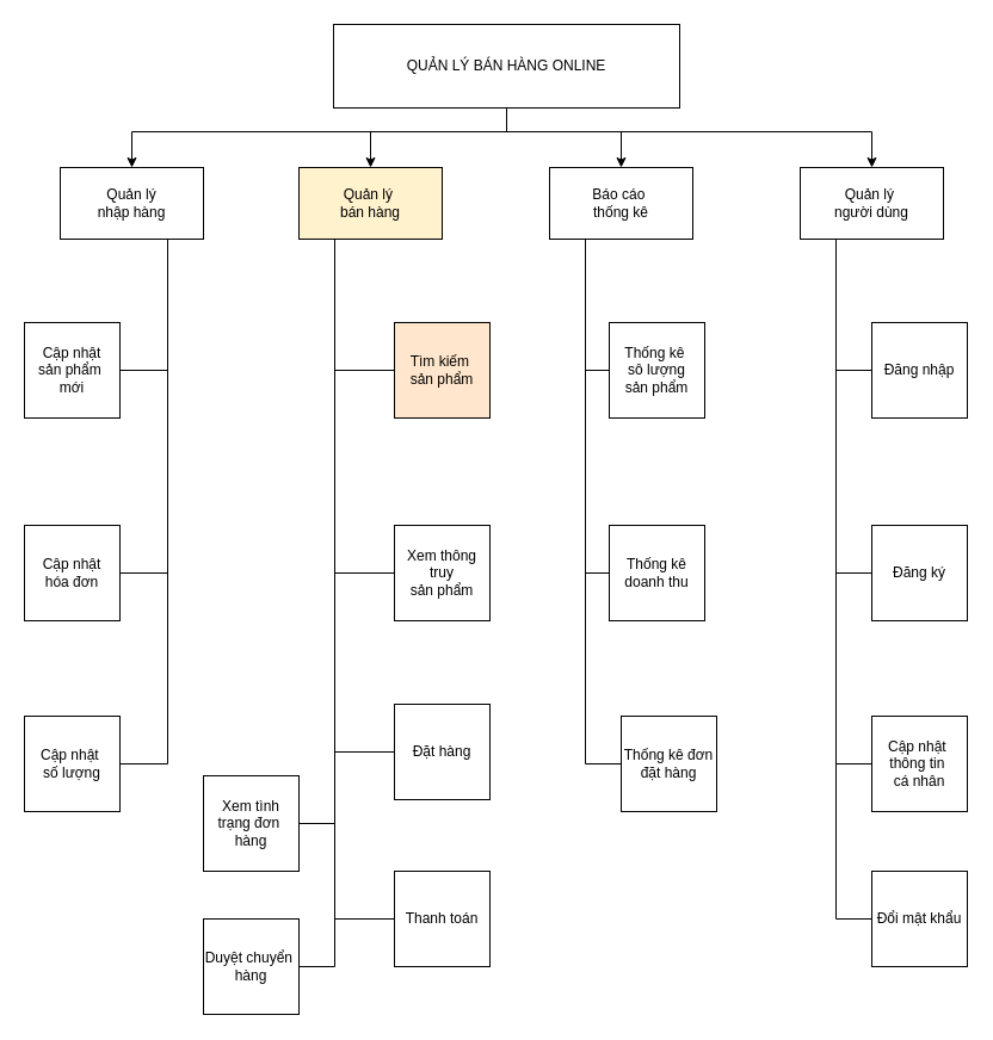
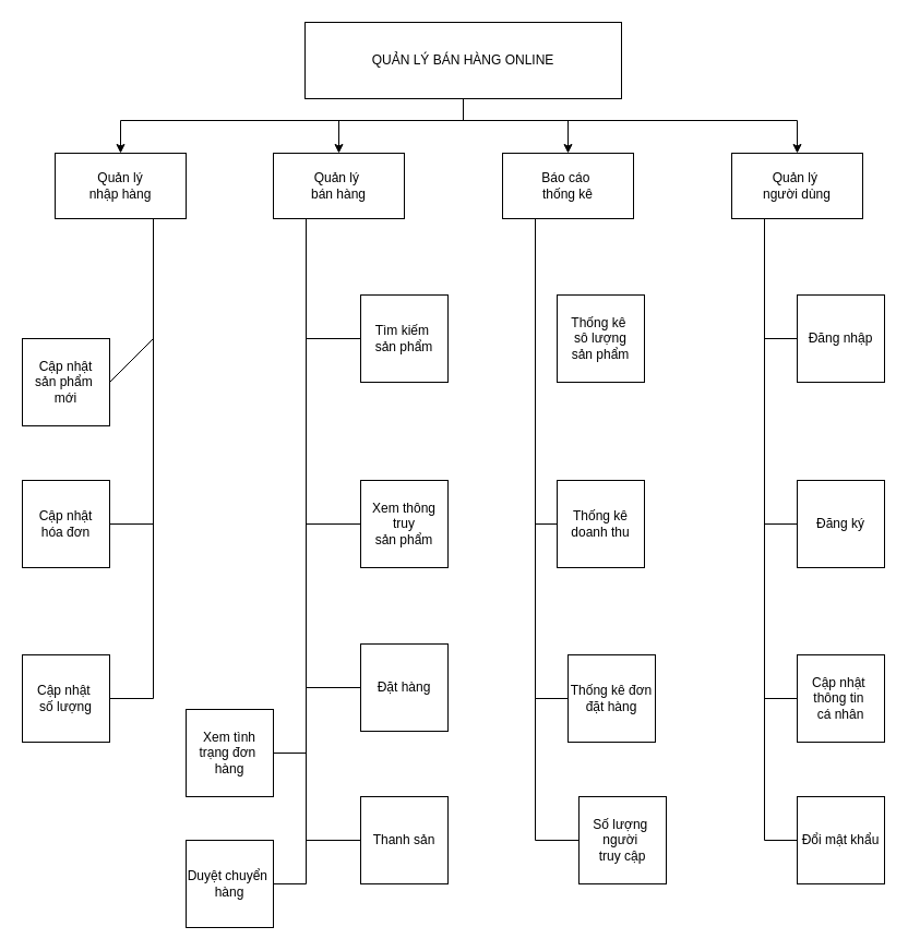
  <mxCell id="0" />
  <mxCell id="1" parent="0" />
  <mxCell id="2" value="QUẢN LÝ BÁN HÀNG ONLINE" style="rounded=0;whiteSpace=wrap;html=1;" vertex="1" parent="1"><mxGeometry x="279" y="20" width="290" height="70" as="geometry" /></mxCell>
  <mxCell id="3" value="Quản lý &lt;br&gt;nhập hàng" style="rounded=0;whiteSpace=wrap;html=1;" vertex="1" parent="1"><mxGeometry x="50" y="140" width="120" height="60" as="geometry" /></mxCell>
  <mxCell id="4" value="Báo cáo&amp;nbsp;&lt;br&gt;thống kê" style="rounded=0;whiteSpace=wrap;html=1;" vertex="1" parent="1"><mxGeometry x="460" y="140" width="120" height="60" as="geometry" /></mxCell>
- <mxCell id="5" value="Quản lý&amp;nbsp;&lt;br&gt;bán hàng" style="rounded=0;whiteSpace=wrap;html=1;fillColor=#fff2cc;" vertex="1" parent="1"><mxGeometry x="250" y="140" width="120" height="60" as="geometry" /></mxCell>
+ <mxCell id="5" value="Quản lý&amp;nbsp;&lt;br&gt;bán hàng" style="rounded=0;whiteSpace=wrap;html=1;" vertex="1" parent="1"><mxGeometry x="250" y="140" width="120" height="60" as="geometry" /></mxCell>
  <mxCell id="6" value="Quản lý&amp;nbsp;&lt;br&gt;người dùng" style="rounded=0;whiteSpace=wrap;html=1;" vertex="1" parent="1"><mxGeometry x="670" y="140" width="120" height="60" as="geometry" /></mxCell>
- <mxCell id="7" value="Cập nhật&lt;br&gt;sản phẩm&amp;nbsp;&lt;br&gt;mới" style="whiteSpace=wrap;html=1;aspect=fixed;" vertex="1" parent="1"><mxGeometry x="20" y="270" width="80" height="80" as="geometry" /></mxCell>
+ <mxCell id="7" value="Cập nhật&lt;br&gt;sản phẩm&amp;nbsp;&lt;br&gt;mới" style="whiteSpace=wrap;html=1;aspect=fixed;" vertex="1" parent="1"><mxGeometry x="20" y="310" width="80" height="80" as="geometry" /></mxCell>
  <mxCell id="8" value="Cập nhật&lt;br&gt;hóa đơn" style="whiteSpace=wrap;html=1;aspect=fixed;" vertex="1" parent="1"><mxGeometry x="20" y="440" width="80" height="80" as="geometry" /></mxCell>
  <mxCell id="9" value="Cập nhật&amp;nbsp;&lt;br&gt;số lượng" style="whiteSpace=wrap;html=1;aspect=fixed;" vertex="1" parent="1"><mxGeometry x="20" y="600" width="80" height="80" as="geometry" /></mxCell>
- <mxCell id="10" value="Tìm kiếm&amp;nbsp;&lt;br&gt;sản phẩm" style="whiteSpace=wrap;html=1;aspect=fixed;fillColor=#ffe6cc;" vertex="1" parent="1"><mxGeometry x="330" y="270" width="80" height="80" as="geometry" /></mxCell>
+ <mxCell id="10" value="Tìm kiếm&amp;nbsp;&lt;br&gt;sản phẩm" style="whiteSpace=wrap;html=1;aspect=fixed;" vertex="1" parent="1"><mxGeometry x="330" y="270" width="80" height="80" as="geometry" /></mxCell>
  <mxCell id="11" value="Xem thông truy&lt;br&gt;sản phẩm" style="whiteSpace=wrap;html=1;aspect=fixed;" vertex="1" parent="1"><mxGeometry x="330" y="440" width="80" height="80" as="geometry" /></mxCell>
  <mxCell id="12" value="Đặt hàng" style="whiteSpace=wrap;html=1;aspect=fixed;" vertex="1" parent="1"><mxGeometry x="330" y="590" width="80" height="80" as="geometry" /></mxCell>
  <mxCell id="13" value="Duyệt chuyển&amp;nbsp;&lt;br&gt;hàng" style="whiteSpace=wrap;html=1;aspect=fixed;" vertex="1" parent="1"><mxGeometry x="170" y="770" width="80" height="80" as="geometry" /></mxCell>
  <mxCell id="14" value="Thống kê&amp;nbsp;&lt;br&gt;sô lượng&lt;br&gt;sản phẩm" style="whiteSpace=wrap;html=1;aspect=fixed;" vertex="1" parent="1"><mxGeometry x="510" y="270" width="80" height="80" as="geometry" /></mxCell>
  <mxCell id="15" value="Thống kê&lt;br&gt;doanh thu" style="whiteSpace=wrap;html=1;aspect=fixed;" vertex="1" parent="1"><mxGeometry x="510" y="440" width="80" height="80" as="geometry" /></mxCell>
  <mxCell id="16" value="Thống kê đơn&lt;br&gt;đặt hàng" style="whiteSpace=wrap;html=1;aspect=fixed;" vertex="1" parent="1"><mxGeometry x="520" y="600" width="80" height="80" as="geometry" /></mxCell>
+ <mxCell id="17" value="Số lượng&amp;nbsp;&lt;br&gt;người&amp;nbsp;&lt;br&gt;truy cập" style="whiteSpace=wrap;html=1;aspect=fixed;" vertex="1" parent="1"><mxGeometry x="530" y="730" width="80" height="80" as="geometry" /></mxCell>
  <mxCell id="18" value="Đăng nhập" style="whiteSpace=wrap;html=1;aspect=fixed;" vertex="1" parent="1"><mxGeometry x="730" y="270" width="80" height="80" as="geometry" /></mxCell>
  <mxCell id="19" value="Đăng ký" style="whiteSpace=wrap;html=1;aspect=fixed;" vertex="1" parent="1"><mxGeometry x="730" y="440" width="80" height="80" as="geometry" /></mxCell>
  <mxCell id="20" value="Cập nhật&amp;nbsp;&lt;br&gt;thông tin&amp;nbsp;&lt;br&gt;cá nhân" style="whiteSpace=wrap;html=1;aspect=fixed;" vertex="1" parent="1"><mxGeometry x="730" y="600" width="80" height="80" as="geometry" /></mxCell>
  <mxCell id="21" value="Đổi mật khẩu" style="whiteSpace=wrap;html=1;aspect=fixed;" vertex="1" parent="1"><mxGeometry x="730" y="730" width="80" height="80" as="geometry" /></mxCell>
  <mxCell id="22" value="Xem tình trạng đơn&amp;nbsp;&lt;br&gt;hàng" style="whiteSpace=wrap;html=1;aspect=fixed;" vertex="1" parent="1"><mxGeometry x="170" y="650" width="80" height="80" as="geometry" /></mxCell>
- <mxCell id="23" value="Thanh toán" style="whiteSpace=wrap;html=1;aspect=fixed;" vertex="1" parent="1"><mxGeometry x="330" y="730" width="80" height="80" as="geometry" /></mxCell>
+ <mxCell id="23" value="Thanh sản" style="whiteSpace=wrap;html=1;aspect=fixed;" vertex="1" parent="1"><mxGeometry x="330" y="730" width="80" height="80" as="geometry" /></mxCell>
  <mxCell id="24" value="" style="endArrow=classic;html=1;rounded=0;exitX=0.5;exitY=1;exitDx=0;exitDy=0;entryX=0.5;entryY=0;entryDx=0;entryDy=0;" edge="1" parent="1" source="2" target="3"><mxGeometry width="50" height="50" relative="1" as="geometry"><mxPoint x="410" y="180" as="sourcePoint" /><mxPoint x="460" y="130" as="targetPoint" /><Array as="points"><mxPoint x="424" y="110" /><mxPoint x="110" y="110" /></Array></mxGeometry></mxCell>
  <mxCell id="25" value="" style="endArrow=classic;html=1;rounded=0;exitX=0.5;exitY=1;exitDx=0;exitDy=0;entryX=0.5;entryY=0;entryDx=0;entryDy=0;" edge="1" parent="1" source="2" target="5"><mxGeometry width="50" height="50" relative="1" as="geometry"><mxPoint x="400" y="460" as="sourcePoint" /><mxPoint x="450" y="410" as="targetPoint" /><Array as="points"><mxPoint x="424" y="110" /><mxPoint x="310" y="110" /></Array></mxGeometry></mxCell>
  <mxCell id="26" value="" style="endArrow=classic;html=1;rounded=0;exitX=0.5;exitY=1;exitDx=0;exitDy=0;entryX=0.5;entryY=0;entryDx=0;entryDy=0;" edge="1" parent="1" source="2" target="4"><mxGeometry width="50" height="50" relative="1" as="geometry"><mxPoint x="400" y="460" as="sourcePoint" /><mxPoint x="450" y="410" as="targetPoint" /><Array as="points"><mxPoint x="424" y="110" /><mxPoint x="520" y="110" /></Array></mxGeometry></mxCell>
  <mxCell id="27" value="" style="endArrow=classic;html=1;rounded=0;exitX=0.5;exitY=1;exitDx=0;exitDy=0;entryX=0.5;entryY=0;entryDx=0;entryDy=0;" edge="1" parent="1" source="2" target="6"><mxGeometry width="50" height="50" relative="1" as="geometry"><mxPoint x="400" y="460" as="sourcePoint" /><mxPoint x="450" y="410" as="targetPoint" /><Array as="points"><mxPoint x="424" y="110" /><mxPoint x="730" y="110" /></Array></mxGeometry></mxCell>
  <mxCell id="28" value="" style="endArrow=none;html=1;rounded=0;exitX=0.75;exitY=1;exitDx=0;exitDy=0;entryX=1;entryY=0.5;entryDx=0;entryDy=0;" edge="1" parent="1" source="3" target="7"><mxGeometry width="50" height="50" relative="1" as="geometry"><mxPoint x="400" y="460" as="sourcePoint" /><mxPoint x="450" y="410" as="targetPoint" /><Array as="points"><mxPoint x="140" y="310" /></Array></mxGeometry></mxCell>
  <mxCell id="29" value="" style="endArrow=none;html=1;rounded=0;exitX=0.75;exitY=1;exitDx=0;exitDy=0;entryX=1;entryY=0.5;entryDx=0;entryDy=0;" edge="1" parent="1" source="3" target="8"><mxGeometry width="50" height="50" relative="1" as="geometry"><mxPoint x="400" y="460" as="sourcePoint" /><mxPoint x="450" y="410" as="targetPoint" /><Array as="points"><mxPoint x="140" y="480" /></Array></mxGeometry></mxCell>
  <mxCell id="30" value="" style="endArrow=none;html=1;rounded=0;exitX=0.75;exitY=1;exitDx=0;exitDy=0;entryX=1;entryY=0.5;entryDx=0;entryDy=0;" edge="1" parent="1" source="3" target="9"><mxGeometry width="50" height="50" relative="1" as="geometry"><mxPoint x="400" y="460" as="sourcePoint" /><mxPoint x="450" y="410" as="targetPoint" /><Array as="points"><mxPoint x="140" y="640" /></Array></mxGeometry></mxCell>
  <mxCell id="31" value="" style="endArrow=none;html=1;rounded=0;exitX=0.25;exitY=1;exitDx=0;exitDy=0;entryX=0;entryY=0.5;entryDx=0;entryDy=0;" edge="1" parent="1" source="5" target="11"><mxGeometry width="50" height="50" relative="1" as="geometry"><mxPoint x="400" y="460" as="sourcePoint" /><mxPoint x="450" y="410" as="targetPoint" /><Array as="points"><mxPoint x="280" y="480" /></Array></mxGeometry></mxCell>
  <mxCell id="32" value="" style="endArrow=none;html=1;rounded=0;exitX=0.25;exitY=1;exitDx=0;exitDy=0;entryX=0;entryY=0.5;entryDx=0;entryDy=0;" edge="1" parent="1" source="5" target="10"><mxGeometry width="50" height="50" relative="1" as="geometry"><mxPoint x="400" y="460" as="sourcePoint" /><mxPoint x="450" y="410" as="targetPoint" /><Array as="points"><mxPoint x="280" y="310" /></Array></mxGeometry></mxCell>
  <mxCell id="33" value="" style="endArrow=none;html=1;rounded=0;exitX=0.25;exitY=1;exitDx=0;exitDy=0;entryX=0;entryY=0.5;entryDx=0;entryDy=0;" edge="1" parent="1" source="5" target="12"><mxGeometry width="50" height="50" relative="1" as="geometry"><mxPoint x="400" y="460" as="sourcePoint" /><mxPoint x="450" y="410" as="targetPoint" /><Array as="points"><mxPoint x="280" y="630" /></Array></mxGeometry></mxCell>
  <mxCell id="34" value="" style="endArrow=none;html=1;rounded=0;exitX=0.25;exitY=1;exitDx=0;exitDy=0;entryX=0;entryY=0.5;entryDx=0;entryDy=0;" edge="1" parent="1" source="5" target="23"><mxGeometry width="50" height="50" relative="1" as="geometry"><mxPoint x="400" y="460" as="sourcePoint" /><mxPoint x="450" y="410" as="targetPoint" /><Array as="points"><mxPoint x="280" y="770" /></Array></mxGeometry></mxCell>
  <mxCell id="35" value="" style="endArrow=none;html=1;rounded=0;exitX=0.25;exitY=1;exitDx=0;exitDy=0;entryX=1;entryY=0.5;entryDx=0;entryDy=0;" edge="1" parent="1" source="5" target="22"><mxGeometry width="50" height="50" relative="1" as="geometry"><mxPoint x="400" y="460" as="sourcePoint" /><mxPoint x="450" y="410" as="targetPoint" /><Array as="points"><mxPoint x="280" y="690" /></Array></mxGeometry></mxCell>
  <mxCell id="36" value="" style="endArrow=none;html=1;rounded=0;exitX=0.25;exitY=1;exitDx=0;exitDy=0;entryX=1;entryY=0.5;entryDx=0;entryDy=0;" edge="1" parent="1" source="5" target="13"><mxGeometry width="50" height="50" relative="1" as="geometry"><mxPoint x="400" y="460" as="sourcePoint" /><mxPoint x="450" y="410" as="targetPoint" /><Array as="points"><mxPoint x="280" y="810" /></Array></mxGeometry></mxCell>
- <mxCell id="37" value="" style="endArrow=none;html=1;rounded=0;entryX=0.25;entryY=1;entryDx=0;entryDy=0;exitX=0;exitY=0.5;exitDx=0;exitDy=0;" edge="1" parent="1" source="14" target="4"><mxGeometry width="50" height="50" relative="1" as="geometry"><mxPoint x="440" y="430" as="sourcePoint" /><mxPoint x="490" y="380" as="targetPoint" /><Array as="points"><mxPoint x="490" y="310" /></Array></mxGeometry></mxCell>
  <mxCell id="38" value="" style="endArrow=none;html=1;rounded=0;entryX=0.25;entryY=1;entryDx=0;entryDy=0;exitX=0;exitY=0.5;exitDx=0;exitDy=0;" edge="1" parent="1" source="15" target="4"><mxGeometry width="50" height="50" relative="1" as="geometry"><mxPoint x="430" y="430" as="sourcePoint" /><mxPoint x="480" y="380" as="targetPoint" /><Array as="points"><mxPoint x="490" y="480" /></Array></mxGeometry></mxCell>
  <mxCell id="39" value="" style="endArrow=none;html=1;rounded=0;entryX=0.25;entryY=1;entryDx=0;entryDy=0;exitX=0;exitY=0.5;exitDx=0;exitDy=0;" edge="1" parent="1" source="16" target="4"><mxGeometry width="50" height="50" relative="1" as="geometry"><mxPoint x="410" y="420" as="sourcePoint" /><mxPoint x="460" y="370" as="targetPoint" /><Array as="points"><mxPoint x="490" y="640" /></Array></mxGeometry></mxCell>
+ <mxCell id="40" value="" style="endArrow=none;html=1;rounded=0;exitX=0.25;exitY=1;exitDx=0;exitDy=0;entryX=0;entryY=0.5;entryDx=0;entryDy=0;" edge="1" parent="1" source="4" target="17"><mxGeometry width="50" height="50" relative="1" as="geometry"><mxPoint x="640" y="420" as="sourcePoint" /><mxPoint x="690" y="370" as="targetPoint" /><Array as="points"><mxPoint x="490" y="770" /></Array></mxGeometry></mxCell>
  <mxCell id="41" value="" style="endArrow=none;html=1;rounded=0;entryX=0.25;entryY=1;entryDx=0;entryDy=0;exitX=0;exitY=0.5;exitDx=0;exitDy=0;" edge="1" parent="1" source="18" target="6"><mxGeometry width="50" height="50" relative="1" as="geometry"><mxPoint x="630" y="310" as="sourcePoint" /><mxPoint x="680" y="260" as="targetPoint" /><Array as="points"><mxPoint x="700" y="310" /></Array></mxGeometry></mxCell>
  <mxCell id="42" value="" style="endArrow=none;html=1;rounded=0;entryX=0.25;entryY=1;entryDx=0;entryDy=0;exitX=0;exitY=0.5;exitDx=0;exitDy=0;" edge="1" parent="1" source="19" target="6"><mxGeometry width="50" height="50" relative="1" as="geometry"><mxPoint x="620" y="420" as="sourcePoint" /><mxPoint x="670" y="370" as="targetPoint" /><Array as="points"><mxPoint x="700" y="480" /></Array></mxGeometry></mxCell>
  <mxCell id="43" value="" style="endArrow=none;html=1;rounded=0;entryX=0.25;entryY=1;entryDx=0;entryDy=0;exitX=0;exitY=0.5;exitDx=0;exitDy=0;" edge="1" parent="1" source="20" target="6"><mxGeometry width="50" height="50" relative="1" as="geometry"><mxPoint x="610" y="420" as="sourcePoint" /><mxPoint x="660" y="370" as="targetPoint" /><Array as="points"><mxPoint x="700" y="640" /></Array></mxGeometry></mxCell>
  <mxCell id="44" value="" style="endArrow=none;html=1;rounded=0;entryX=0.25;entryY=1;entryDx=0;entryDy=0;exitX=0;exitY=0.5;exitDx=0;exitDy=0;" edge="1" parent="1" source="21" target="6"><mxGeometry width="50" height="50" relative="1" as="geometry"><mxPoint x="620" y="410" as="sourcePoint" /><mxPoint x="670" y="360" as="targetPoint" /><Array as="points"><mxPoint x="700" y="770" /></Array></mxGeometry></mxCell>
